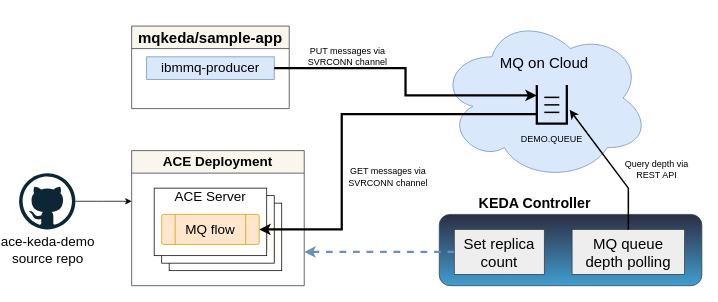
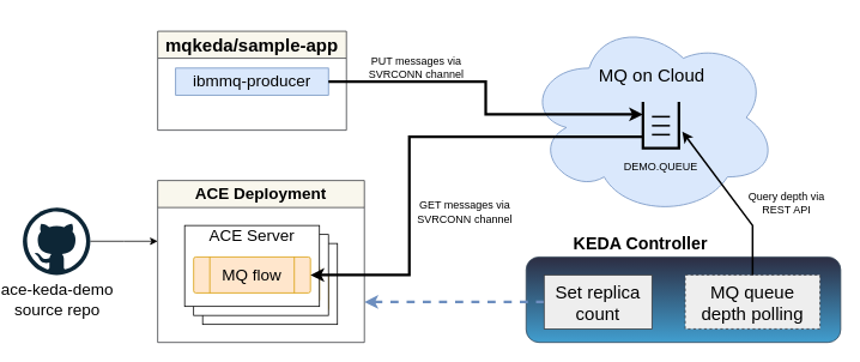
  <mxCell id="0" />
  <mxCell id="1" parent="0" />
  <mxCell id="2" value="PUT messages via SVRCONN channel" style="text;html=1;align=center;verticalAlign=middle;whiteSpace=wrap;rounded=0;" parent="1" vertex="1"><mxGeometry x="390" y="60" width="136" height="30" as="geometry" /></mxCell>
  <mxCell id="3" value="mqkeda/sample-app" style="swimlane;whiteSpace=wrap;html=1;fillColor=#f9f7ed;strokeColor=#36393d;fontSize=20;startSize=30;" vertex="1" parent="1"><mxGeometry x="170" y="34" width="210" height="110" as="geometry" /></mxCell>
  <mxCell id="4" value="&lt;div style=&quot;font-size: 18px;&quot;&gt;ibmmq-producer&lt;/div&gt;" style="rounded=0;whiteSpace=wrap;html=1;labelPosition=center;verticalLabelPosition=middle;align=center;verticalAlign=middle;fontSize=18;fillColor=#dae8fc;strokeColor=#6c8ebf;" vertex="1" parent="3"><mxGeometry x="20" y="41" width="170" height="30" as="geometry" /></mxCell>
  <mxCell id="5" value="MQ on Cloud&lt;div&gt;&lt;br&gt;&lt;/div&gt;&lt;div&gt;&lt;br&gt;&lt;/div&gt;&lt;div&gt;&lt;br&gt;&lt;/div&gt;&lt;div&gt;&lt;br&gt;&lt;/div&gt;" style="ellipse;shape=cloud;whiteSpace=wrap;html=1;fillColor=#dae8fc;strokeColor=#6c8ebf;fontSize=20;" vertex="1" parent="1"><mxGeometry x="580" y="20" width="280" height="220" as="geometry" /></mxCell>
  <mxCell id="6" value="ACE Deployment" style="swimlane;whiteSpace=wrap;html=1;fillColor=#f9f7ed;strokeColor=#36393d;fontSize=18;startSize=30;" vertex="1" parent="1"><mxGeometry x="170" y="200" width="230" height="180" as="geometry" /></mxCell>
  <mxCell id="7" value="&lt;font style=&quot;font-size: 18px;&quot;&gt;ACE Server&lt;/font&gt;&lt;div style=&quot;font-size: 18px;&quot;&gt;&lt;font style=&quot;font-size: 18px;&quot;&gt;&lt;br&gt;&lt;/font&gt;&lt;/div&gt;&lt;div style=&quot;font-size: 18px;&quot;&gt;&lt;font style=&quot;font-size: 18px;&quot;&gt;&lt;br&gt;&lt;/font&gt;&lt;/div&gt;&lt;div style=&quot;font-size: 18px;&quot;&gt;&lt;br&gt;&lt;/div&gt;" style="rounded=0;whiteSpace=wrap;html=1;labelPosition=center;verticalLabelPosition=middle;align=center;verticalAlign=middle;" vertex="1" parent="6"><mxGeometry x="50" y="70" width="150" height="90" as="geometry" /></mxCell>
  <mxCell id="8" value="MQ flow" style="verticalLabelPosition=middle;verticalAlign=middle;html=1;shape=process;whiteSpace=wrap;rounded=1;size=0.14;arcSize=6;labelPosition=center;align=center;fillColor=#ffe6cc;strokeColor=#d79b00;fontSize=18;" vertex="1" parent="6"><mxGeometry x="60" y="105" width="130" height="40" as="geometry" /></mxCell>
  <mxCell id="9" value="&lt;font style=&quot;font-size: 18px;&quot;&gt;ACE Server&lt;/font&gt;&lt;div style=&quot;font-size: 18px;&quot;&gt;&lt;font style=&quot;font-size: 18px;&quot;&gt;&lt;br&gt;&lt;/font&gt;&lt;/div&gt;&lt;div style=&quot;font-size: 18px;&quot;&gt;&lt;font style=&quot;font-size: 18px;&quot;&gt;&lt;br&gt;&lt;/font&gt;&lt;/div&gt;&lt;div style=&quot;font-size: 18px;&quot;&gt;&lt;br&gt;&lt;/div&gt;" style="rounded=0;whiteSpace=wrap;html=1;labelPosition=center;verticalLabelPosition=middle;align=center;verticalAlign=middle;" vertex="1" parent="6"><mxGeometry x="40" y="60" width="150" height="90" as="geometry" /></mxCell>
  <mxCell id="10" value="MQ flow" style="verticalLabelPosition=middle;verticalAlign=middle;html=1;shape=process;whiteSpace=wrap;rounded=1;size=0.14;arcSize=6;labelPosition=center;align=center;fillColor=#ffe6cc;strokeColor=#d79b00;fontSize=18;" vertex="1" parent="6"><mxGeometry x="50" y="95" width="130" height="40" as="geometry" /></mxCell>
  <mxCell id="11" value="&lt;font style=&quot;font-size: 18px;&quot;&gt;ACE Server&lt;/font&gt;&lt;div style=&quot;font-size: 18px;&quot;&gt;&lt;font style=&quot;font-size: 18px;&quot;&gt;&lt;br&gt;&lt;/font&gt;&lt;/div&gt;&lt;div style=&quot;font-size: 18px;&quot;&gt;&lt;font style=&quot;font-size: 18px;&quot;&gt;&lt;br&gt;&lt;/font&gt;&lt;/div&gt;&lt;div style=&quot;font-size: 18px;&quot;&gt;&lt;br&gt;&lt;/div&gt;" style="rounded=0;whiteSpace=wrap;html=1;labelPosition=center;verticalLabelPosition=middle;align=center;verticalAlign=middle;" vertex="1" parent="6"><mxGeometry x="30" y="50" width="150" height="90" as="geometry" /></mxCell>
  <mxCell id="12" value="MQ flow" style="verticalLabelPosition=middle;verticalAlign=middle;html=1;shape=process;whiteSpace=wrap;rounded=1;size=0.14;arcSize=6;labelPosition=center;align=center;fillColor=#ffe6cc;strokeColor=#d79b00;fontSize=18;" vertex="1" parent="6"><mxGeometry x="40" y="85" width="130" height="40" as="geometry" /></mxCell>
  <mxCell id="13" style="edgeStyle=orthogonalEdgeStyle;rounded=0;orthogonalLoop=1;jettySize=auto;html=1;" edge="1" parent="1" source="14"><mxGeometry relative="1" as="geometry"><mxPoint x="170" y="267.5" as="targetPoint" /></mxGeometry></mxCell>
  <mxCell id="14" value="ace-keda-demo&lt;div&gt;source repo&lt;/div&gt;" style="dashed=0;outlineConnect=0;html=1;align=center;labelPosition=center;verticalLabelPosition=bottom;verticalAlign=top;shape=mxgraph.weblogos.github;fontSize=18;fontStyle=0" vertex="1" parent="1"><mxGeometry x="20" y="230" width="75" height="75" as="geometry" /></mxCell>
  <mxCell id="15" style="edgeStyle=orthogonalEdgeStyle;rounded=0;orthogonalLoop=1;jettySize=auto;html=1;exitX=0;exitY=0.75;exitDx=0;exitDy=0;entryX=1;entryY=0.5;entryDx=0;entryDy=0;strokeWidth=3;" edge="1" parent="1" source="16" target="12"><mxGeometry relative="1" as="geometry"><Array as="points"><mxPoint x="450" y="152" /><mxPoint x="450" y="305" /></Array></mxGeometry></mxCell>
  <mxCell id="16" value="" style="shape=partialRectangle;whiteSpace=wrap;html=1;bottom=1;right=1;left=1;top=0;fillColor=none;routingCenterX=-0.5;strokeWidth=3;" vertex="1" parent="1"><mxGeometry x="710" y="114" width="40" height="50" as="geometry" /></mxCell>
  <mxCell id="17" value="" style="line;strokeWidth=2;html=1;" vertex="1" parent="1"><mxGeometry x="720" y="124" width="20" height="10" as="geometry" /></mxCell>
  <mxCell id="18" value="" style="line;strokeWidth=2;html=1;" vertex="1" parent="1"><mxGeometry x="720" y="134" width="20" height="10" as="geometry" /></mxCell>
  <mxCell id="19" value="" style="line;strokeWidth=2;html=1;" vertex="1" parent="1"><mxGeometry x="720" y="144" width="20" height="10" as="geometry" /></mxCell>
  <mxCell id="20" value="DEMO.QUEUE" style="text;html=1;align=center;verticalAlign=middle;whiteSpace=wrap;rounded=0;" vertex="1" parent="1"><mxGeometry x="680" y="170" width="100" height="30" as="geometry" /></mxCell>
  <mxCell id="21" style="edgeStyle=orthogonalEdgeStyle;rounded=0;orthogonalLoop=1;jettySize=auto;html=1;exitX=1;exitY=0.5;exitDx=0;exitDy=0;entryX=0;entryY=0.25;entryDx=0;entryDy=0;strokeWidth=3;" edge="1" parent="1" source="4" target="16"><mxGeometry relative="1" as="geometry" /></mxCell>
  <mxCell id="22" value="GET messages via SVRCONN channel" style="text;html=1;align=center;verticalAlign=middle;whiteSpace=wrap;rounded=0;" vertex="1" parent="1"><mxGeometry x="444" y="220" width="136" height="30" as="geometry" /></mxCell>
  <mxCell id="23" value="&lt;b&gt;&lt;font color=&quot;#000000&quot;&gt;KEDA Controller&amp;nbsp; &amp;nbsp; &amp;nbsp; &amp;nbsp; &amp;nbsp; &amp;nbsp; &amp;nbsp; &amp;nbsp; &amp;nbsp;&amp;nbsp;&lt;/font&gt;&lt;/b&gt;" style="rounded=1;whiteSpace=wrap;html=1;fontSize=19;labelPosition=center;verticalLabelPosition=top;align=center;verticalAlign=bottom;fillColor=#2C2D42;strokeColor=#314354;fontColor=#ffffff;gradientColor=#419ECF;gradientDirection=south;" vertex="1" parent="1"><mxGeometry x="580" y="285" width="350" height="95" as="geometry" /></mxCell>
  <mxCell id="24" style="edgeStyle=orthogonalEdgeStyle;rounded=0;orthogonalLoop=1;jettySize=auto;html=1;entryX=1;entryY=0.75;entryDx=0;entryDy=0;strokeWidth=3;fillColor=#dae8fc;strokeColor=#6c8ebf;gradientColor=#7ea6e0;dashed=1;" edge="1" parent="1" source="25" target="6"><mxGeometry relative="1" as="geometry" /></mxCell>
  <mxCell id="25" value="Set replica count" style="rounded=0;whiteSpace=wrap;html=1;fontSize=20;fillColor=#eeeeee;strokeColor=#36393d;" vertex="1" parent="1"><mxGeometry x="600" y="305" width="120" height="60" as="geometry" /></mxCell>
- <mxCell id="26" value="MQ queue depth polling" style="rounded=0;whiteSpace=wrap;html=1;fontSize=20;fillColor=#eeeeee;strokeColor=#36393d;" vertex="1" parent="1"><mxGeometry x="757" y="305" width="150" height="60" as="geometry" /></mxCell>
+ <mxCell id="26" value="MQ queue depth polling" style="rounded=0;whiteSpace=wrap;html=1;fontSize=20;fillColor=#eeeeee;strokeColor=#36393d;dashed=1;" vertex="1" parent="1"><mxGeometry x="757" y="305" width="150" height="60" as="geometry" /></mxCell>
  <mxCell id="27" value="" style="endArrow=classic;html=1;rounded=0;exitX=0.5;exitY=0;exitDx=0;exitDy=0;strokeWidth=2;startArrow=none;startFill=0;endFill=1;entryX=1.094;entryY=0.633;entryDx=0;entryDy=0;entryPerimeter=0;" edge="1" parent="1" source="26" target="16"><mxGeometry width="50" height="50" relative="1" as="geometry"><mxPoint x="836.55" y="269" as="sourcePoint" /><mxPoint x="769.998" y="144.003" as="targetPoint" /><Array as="points"><mxPoint x="832" y="250" /></Array></mxGeometry></mxCell>
  <mxCell id="28" value="Query depth via REST API" style="text;html=1;align=center;verticalAlign=middle;whiteSpace=wrap;rounded=0;" vertex="1" parent="1"><mxGeometry x="820" y="210" width="100" height="30" as="geometry" /></mxCell>
